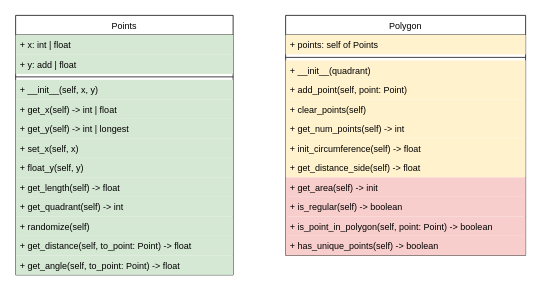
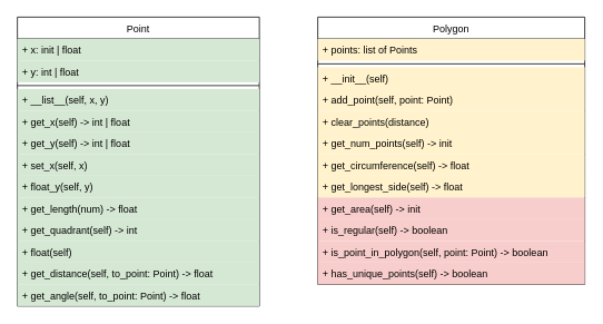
  <mxCell id="0" />
  <mxCell id="1" parent="0" />
- <mxCell id="2" value="Points" style="swimlane;fontStyle=0;align=center;verticalAlign=top;childLayout=stackLayout;horizontal=1;startSize=26;horizontalStack=0;resizeParent=1;resizeLast=0;collapsible=1;marginBottom=0;rounded=0;shadow=0;strokeWidth=1;" parent="1" vertex="1"><mxGeometry x="20" y="20" width="290" height="346" as="geometry"><mxRectangle x="230" y="140" width="160" height="26" as="alternateBounds" /></mxGeometry></mxCell>
- <mxCell id="3" value="+ x: int | float" style="text;align=left;verticalAlign=top;spacingLeft=4;spacingRight=4;overflow=hidden;rotatable=0;points=[[0,0.5],[1,0.5]];portConstraint=eastwest;fillColor=#d5e8d4;strokeColor=none;" parent="2" vertex="1"><mxGeometry y="26" width="290" height="26" as="geometry" /></mxCell>
- <mxCell id="4" value="+ y: add | float" style="text;align=left;verticalAlign=top;spacingLeft=4;spacingRight=4;overflow=hidden;rotatable=0;points=[[0,0.5],[1,0.5]];portConstraint=eastwest;fillColor=#d5e8d4;" vertex="1" parent="2"><mxGeometry y="52" width="290" height="26" as="geometry" /></mxCell>
+ <mxCell id="2" value="Point" style="swimlane;fontStyle=0;align=center;verticalAlign=top;childLayout=stackLayout;horizontal=1;startSize=26;horizontalStack=0;resizeParent=1;resizeLast=0;collapsible=1;marginBottom=0;rounded=0;shadow=0;strokeWidth=1;" parent="1" vertex="1"><mxGeometry x="20" y="20" width="290" height="346" as="geometry"><mxRectangle x="230" y="140" width="160" height="26" as="alternateBounds" /></mxGeometry></mxCell>
+ <mxCell id="3" value="+ x: init | float" style="text;align=left;verticalAlign=top;spacingLeft=4;spacingRight=4;overflow=hidden;rotatable=0;points=[[0,0.5],[1,0.5]];portConstraint=eastwest;fillColor=#d5e8d4;strokeColor=none;" parent="2" vertex="1"><mxGeometry y="26" width="290" height="26" as="geometry" /></mxCell>
+ <mxCell id="4" value="+ y: int | float" style="text;align=left;verticalAlign=top;spacingLeft=4;spacingRight=4;overflow=hidden;rotatable=0;points=[[0,0.5],[1,0.5]];portConstraint=eastwest;fillColor=#d5e8d4;" vertex="1" parent="2"><mxGeometry y="52" width="290" height="26" as="geometry" /></mxCell>
  <mxCell id="5" value="" style="line;html=1;strokeWidth=1;align=left;verticalAlign=middle;spacingTop=-1;spacingLeft=3;spacingRight=3;rotatable=0;labelPosition=right;points=[];portConstraint=eastwest;" parent="2" vertex="1"><mxGeometry y="78" width="290" height="8" as="geometry" /></mxCell>
- <mxCell id="6" value="+ __init__(self, x, y)" style="text;align=left;verticalAlign=top;spacingLeft=4;spacingRight=4;overflow=hidden;rotatable=0;points=[[0,0.5],[1,0.5]];portConstraint=eastwest;fillColor=#d5e8d4;" parent="2" vertex="1"><mxGeometry y="86" width="290" height="26" as="geometry" /></mxCell>
+ <mxCell id="6" value="+ __list__(self, x, y)" style="text;align=left;verticalAlign=top;spacingLeft=4;spacingRight=4;overflow=hidden;rotatable=0;points=[[0,0.5],[1,0.5]];portConstraint=eastwest;fillColor=#d5e8d4;" parent="2" vertex="1"><mxGeometry y="86" width="290" height="26" as="geometry" /></mxCell>
  <mxCell id="7" value="+ get_x(self) -&gt; int | float" style="text;align=left;verticalAlign=top;spacingLeft=4;spacingRight=4;overflow=hidden;rotatable=0;points=[[0,0.5],[1,0.5]];portConstraint=eastwest;fillColor=#d5e8d4;" vertex="1" parent="2"><mxGeometry y="112" width="290" height="26" as="geometry" /></mxCell>
- <mxCell id="8" value="+ get_y(self) -&gt; int | longest" style="text;align=left;verticalAlign=top;spacingLeft=4;spacingRight=4;overflow=hidden;rotatable=0;points=[[0,0.5],[1,0.5]];portConstraint=eastwest;fillColor=#d5e8d4;" vertex="1" parent="2"><mxGeometry y="138" width="290" height="26" as="geometry" /></mxCell>
+ <mxCell id="8" value="+ get_y(self) -&gt; int | float" style="text;align=left;verticalAlign=top;spacingLeft=4;spacingRight=4;overflow=hidden;rotatable=0;points=[[0,0.5],[1,0.5]];portConstraint=eastwest;fillColor=#d5e8d4;" vertex="1" parent="2"><mxGeometry y="138" width="290" height="26" as="geometry" /></mxCell>
  <mxCell id="9" value="+ set_x(self, x)" style="text;align=left;verticalAlign=top;spacingLeft=4;spacingRight=4;overflow=hidden;rotatable=0;points=[[0,0.5],[1,0.5]];portConstraint=eastwest;fillColor=#d5e8d4;" vertex="1" parent="2"><mxGeometry y="164" width="290" height="26" as="geometry" /></mxCell>
  <mxCell id="10" value="+ float_y(self, y)" style="text;align=left;verticalAlign=top;spacingLeft=4;spacingRight=4;overflow=hidden;rotatable=0;points=[[0,0.5],[1,0.5]];portConstraint=eastwest;fillColor=#d5e8d4;" vertex="1" parent="2"><mxGeometry y="190" width="290" height="26" as="geometry" /></mxCell>
- <mxCell id="11" value="+ get_length(self) -&gt; float" style="text;align=left;verticalAlign=top;spacingLeft=4;spacingRight=4;overflow=hidden;rotatable=0;points=[[0,0.5],[1,0.5]];portConstraint=eastwest;fillColor=#d5e8d4;" vertex="1" parent="2"><mxGeometry y="216" width="290" height="26" as="geometry" /></mxCell>
+ <mxCell id="11" value="+ get_length(num) -&gt; float" style="text;align=left;verticalAlign=top;spacingLeft=4;spacingRight=4;overflow=hidden;rotatable=0;points=[[0,0.5],[1,0.5]];portConstraint=eastwest;fillColor=#d5e8d4;" vertex="1" parent="2"><mxGeometry y="216" width="290" height="26" as="geometry" /></mxCell>
  <mxCell id="12" value="+ get_quadrant(self) -&gt; int" style="text;align=left;verticalAlign=top;spacingLeft=4;spacingRight=4;overflow=hidden;rotatable=0;points=[[0,0.5],[1,0.5]];portConstraint=eastwest;fillColor=#d5e8d4;" vertex="1" parent="2"><mxGeometry y="242" width="290" height="26" as="geometry" /></mxCell>
- <mxCell id="13" value="+ randomize(self)" style="text;align=left;verticalAlign=top;spacingLeft=4;spacingRight=4;overflow=hidden;rotatable=0;points=[[0,0.5],[1,0.5]];portConstraint=eastwest;fillColor=#d5e8d4;" vertex="1" parent="2"><mxGeometry y="268" width="290" height="26" as="geometry" /></mxCell>
+ <mxCell id="13" value="+ float(self)" style="text;align=left;verticalAlign=top;spacingLeft=4;spacingRight=4;overflow=hidden;rotatable=0;points=[[0,0.5],[1,0.5]];portConstraint=eastwest;fillColor=#d5e8d4;" vertex="1" parent="2"><mxGeometry y="268" width="290" height="26" as="geometry" /></mxCell>
  <mxCell id="14" value="+ get_distance(self, to_point: Point) -&gt; float" style="text;align=left;verticalAlign=top;spacingLeft=4;spacingRight=4;overflow=hidden;rotatable=0;points=[[0,0.5],[1,0.5]];portConstraint=eastwest;fillColor=#d5e8d4;" vertex="1" parent="2"><mxGeometry y="294" width="290" height="26" as="geometry" /></mxCell>
  <mxCell id="15" value="+ get_angle(self, to_point: Point) -&gt; float" style="text;align=left;verticalAlign=top;spacingLeft=4;spacingRight=4;overflow=hidden;rotatable=0;points=[[0,0.5],[1,0.5]];portConstraint=eastwest;fillColor=#d5e8d4;" vertex="1" parent="2"><mxGeometry y="320" width="290" height="26" as="geometry" /></mxCell>
  <mxCell id="16" value="Polygon" style="swimlane;fontStyle=0;align=center;verticalAlign=top;childLayout=stackLayout;horizontal=1;startSize=26;horizontalStack=0;resizeParent=1;resizeLast=0;collapsible=1;marginBottom=0;rounded=0;shadow=0;strokeWidth=1;" parent="1" vertex="1"><mxGeometry x="380" y="20" width="320" height="320" as="geometry"><mxRectangle x="550" y="140" width="160" height="26" as="alternateBounds" /></mxGeometry></mxCell>
- <mxCell id="17" value="+ points: self of Points" style="text;align=left;verticalAlign=top;spacingLeft=4;spacingRight=4;overflow=hidden;rotatable=0;points=[[0,0.5],[1,0.5]];portConstraint=eastwest;fillColor=#fff2cc;strokeColor=none;" parent="16" vertex="1"><mxGeometry y="26" width="320" height="26" as="geometry" /></mxCell>
+ <mxCell id="17" value="+ points: list of Points" style="text;align=left;verticalAlign=top;spacingLeft=4;spacingRight=4;overflow=hidden;rotatable=0;points=[[0,0.5],[1,0.5]];portConstraint=eastwest;fillColor=#fff2cc;strokeColor=none;" parent="16" vertex="1"><mxGeometry y="26" width="320" height="26" as="geometry" /></mxCell>
  <mxCell id="18" value="" style="line;html=1;strokeWidth=1;align=left;verticalAlign=middle;spacingTop=-1;spacingLeft=3;spacingRight=3;rotatable=0;labelPosition=right;points=[];portConstraint=eastwest;strokeColor=default;" parent="16" vertex="1"><mxGeometry y="52" width="320" height="8" as="geometry" /></mxCell>
- <mxCell id="19" value="+ __init__(quadrant)" style="text;align=left;verticalAlign=top;spacingLeft=4;spacingRight=4;overflow=hidden;rotatable=0;points=[[0,0.5],[1,0.5]];portConstraint=eastwest;fillColor=#fff2cc;strokeColor=none;" parent="16" vertex="1"><mxGeometry y="60" width="320" height="26" as="geometry" /></mxCell>
+ <mxCell id="19" value="+ __init__(self)" style="text;align=left;verticalAlign=top;spacingLeft=4;spacingRight=4;overflow=hidden;rotatable=0;points=[[0,0.5],[1,0.5]];portConstraint=eastwest;fillColor=#fff2cc;strokeColor=none;" parent="16" vertex="1"><mxGeometry y="60" width="320" height="26" as="geometry" /></mxCell>
  <mxCell id="20" value="+ add_point(self, point: Point)" style="text;align=left;verticalAlign=top;spacingLeft=4;spacingRight=4;overflow=hidden;rotatable=0;points=[[0,0.5],[1,0.5]];portConstraint=eastwest;fillColor=#fff2cc;strokeColor=none;" vertex="1" parent="16"><mxGeometry y="86" width="320" height="26" as="geometry" /></mxCell>
- <mxCell id="21" value="+ clear_points(self)" style="text;align=left;verticalAlign=top;spacingLeft=4;spacingRight=4;overflow=hidden;rotatable=0;points=[[0,0.5],[1,0.5]];portConstraint=eastwest;fillColor=#fff2cc;strokeColor=none;" vertex="1" parent="16"><mxGeometry y="112" width="320" height="26" as="geometry" /></mxCell>
- <mxCell id="22" value="+ get_num_points(self) -&gt; int" style="text;align=left;verticalAlign=top;spacingLeft=4;spacingRight=4;overflow=hidden;rotatable=0;points=[[0,0.5],[1,0.5]];portConstraint=eastwest;fillColor=#fff2cc;strokeColor=none;" vertex="1" parent="16"><mxGeometry y="138" width="320" height="26" as="geometry" /></mxCell>
- <mxCell id="23" value="+ init_circumference(self) -&gt; float" style="text;align=left;verticalAlign=top;spacingLeft=4;spacingRight=4;overflow=hidden;rotatable=0;points=[[0,0.5],[1,0.5]];portConstraint=eastwest;fillColor=#fff2cc;strokeColor=none;" vertex="1" parent="16"><mxGeometry y="164" width="320" height="26" as="geometry" /></mxCell>
- <mxCell id="24" value="+ get_distance_side(self) -&gt; float" style="text;align=left;verticalAlign=top;spacingLeft=4;spacingRight=4;overflow=hidden;rotatable=0;points=[[0,0.5],[1,0.5]];portConstraint=eastwest;fillColor=#fff2cc;strokeColor=none;" vertex="1" parent="16"><mxGeometry y="190" width="320" height="26" as="geometry" /></mxCell>
+ <mxCell id="21" value="+ clear_points(distance)" style="text;align=left;verticalAlign=top;spacingLeft=4;spacingRight=4;overflow=hidden;rotatable=0;points=[[0,0.5],[1,0.5]];portConstraint=eastwest;fillColor=#fff2cc;strokeColor=none;" vertex="1" parent="16"><mxGeometry y="112" width="320" height="26" as="geometry" /></mxCell>
+ <mxCell id="22" value="+ get_num_points(self) -&gt; init" style="text;align=left;verticalAlign=top;spacingLeft=4;spacingRight=4;overflow=hidden;rotatable=0;points=[[0,0.5],[1,0.5]];portConstraint=eastwest;fillColor=#fff2cc;strokeColor=none;" vertex="1" parent="16"><mxGeometry y="138" width="320" height="26" as="geometry" /></mxCell>
+ <mxCell id="23" value="+ get_circumference(self) -&gt; float" style="text;align=left;verticalAlign=top;spacingLeft=4;spacingRight=4;overflow=hidden;rotatable=0;points=[[0,0.5],[1,0.5]];portConstraint=eastwest;fillColor=#fff2cc;strokeColor=none;" vertex="1" parent="16"><mxGeometry y="164" width="320" height="26" as="geometry" /></mxCell>
+ <mxCell id="24" value="+ get_longest_side(self) -&gt; float" style="text;align=left;verticalAlign=top;spacingLeft=4;spacingRight=4;overflow=hidden;rotatable=0;points=[[0,0.5],[1,0.5]];portConstraint=eastwest;fillColor=#fff2cc;strokeColor=none;" vertex="1" parent="16"><mxGeometry y="190" width="320" height="26" as="geometry" /></mxCell>
  <mxCell id="25" value="+ get_area(self) -&gt; init" style="text;align=left;verticalAlign=top;spacingLeft=4;spacingRight=4;overflow=hidden;rotatable=0;points=[[0,0.5],[1,0.5]];portConstraint=eastwest;fillColor=#f8cecc;strokeColor=none;" vertex="1" parent="16"><mxGeometry y="216" width="320" height="26" as="geometry" /></mxCell>
  <mxCell id="26" value="+ is_regular(self) -&gt; boolean" style="text;align=left;verticalAlign=top;spacingLeft=4;spacingRight=4;overflow=hidden;rotatable=0;points=[[0,0.5],[1,0.5]];portConstraint=eastwest;fillColor=#f8cecc;strokeColor=none;" vertex="1" parent="16"><mxGeometry y="242" width="320" height="26" as="geometry" /></mxCell>
  <mxCell id="27" value="+ is_point_in_polygon(self, point: Point) -&gt; boolean" style="text;align=left;verticalAlign=top;spacingLeft=4;spacingRight=4;overflow=hidden;rotatable=0;points=[[0,0.5],[1,0.5]];portConstraint=eastwest;fillColor=#f8cecc;strokeColor=none;" vertex="1" parent="16"><mxGeometry y="268" width="320" height="26" as="geometry" /></mxCell>
  <mxCell id="28" value="+ has_unique_points(self) -&gt; boolean" style="text;align=left;verticalAlign=top;spacingLeft=4;spacingRight=4;overflow=hidden;rotatable=0;points=[[0,0.5],[1,0.5]];portConstraint=eastwest;fillColor=#f8cecc;strokeColor=none;" vertex="1" parent="16"><mxGeometry y="294" width="320" height="26" as="geometry" /></mxCell>
